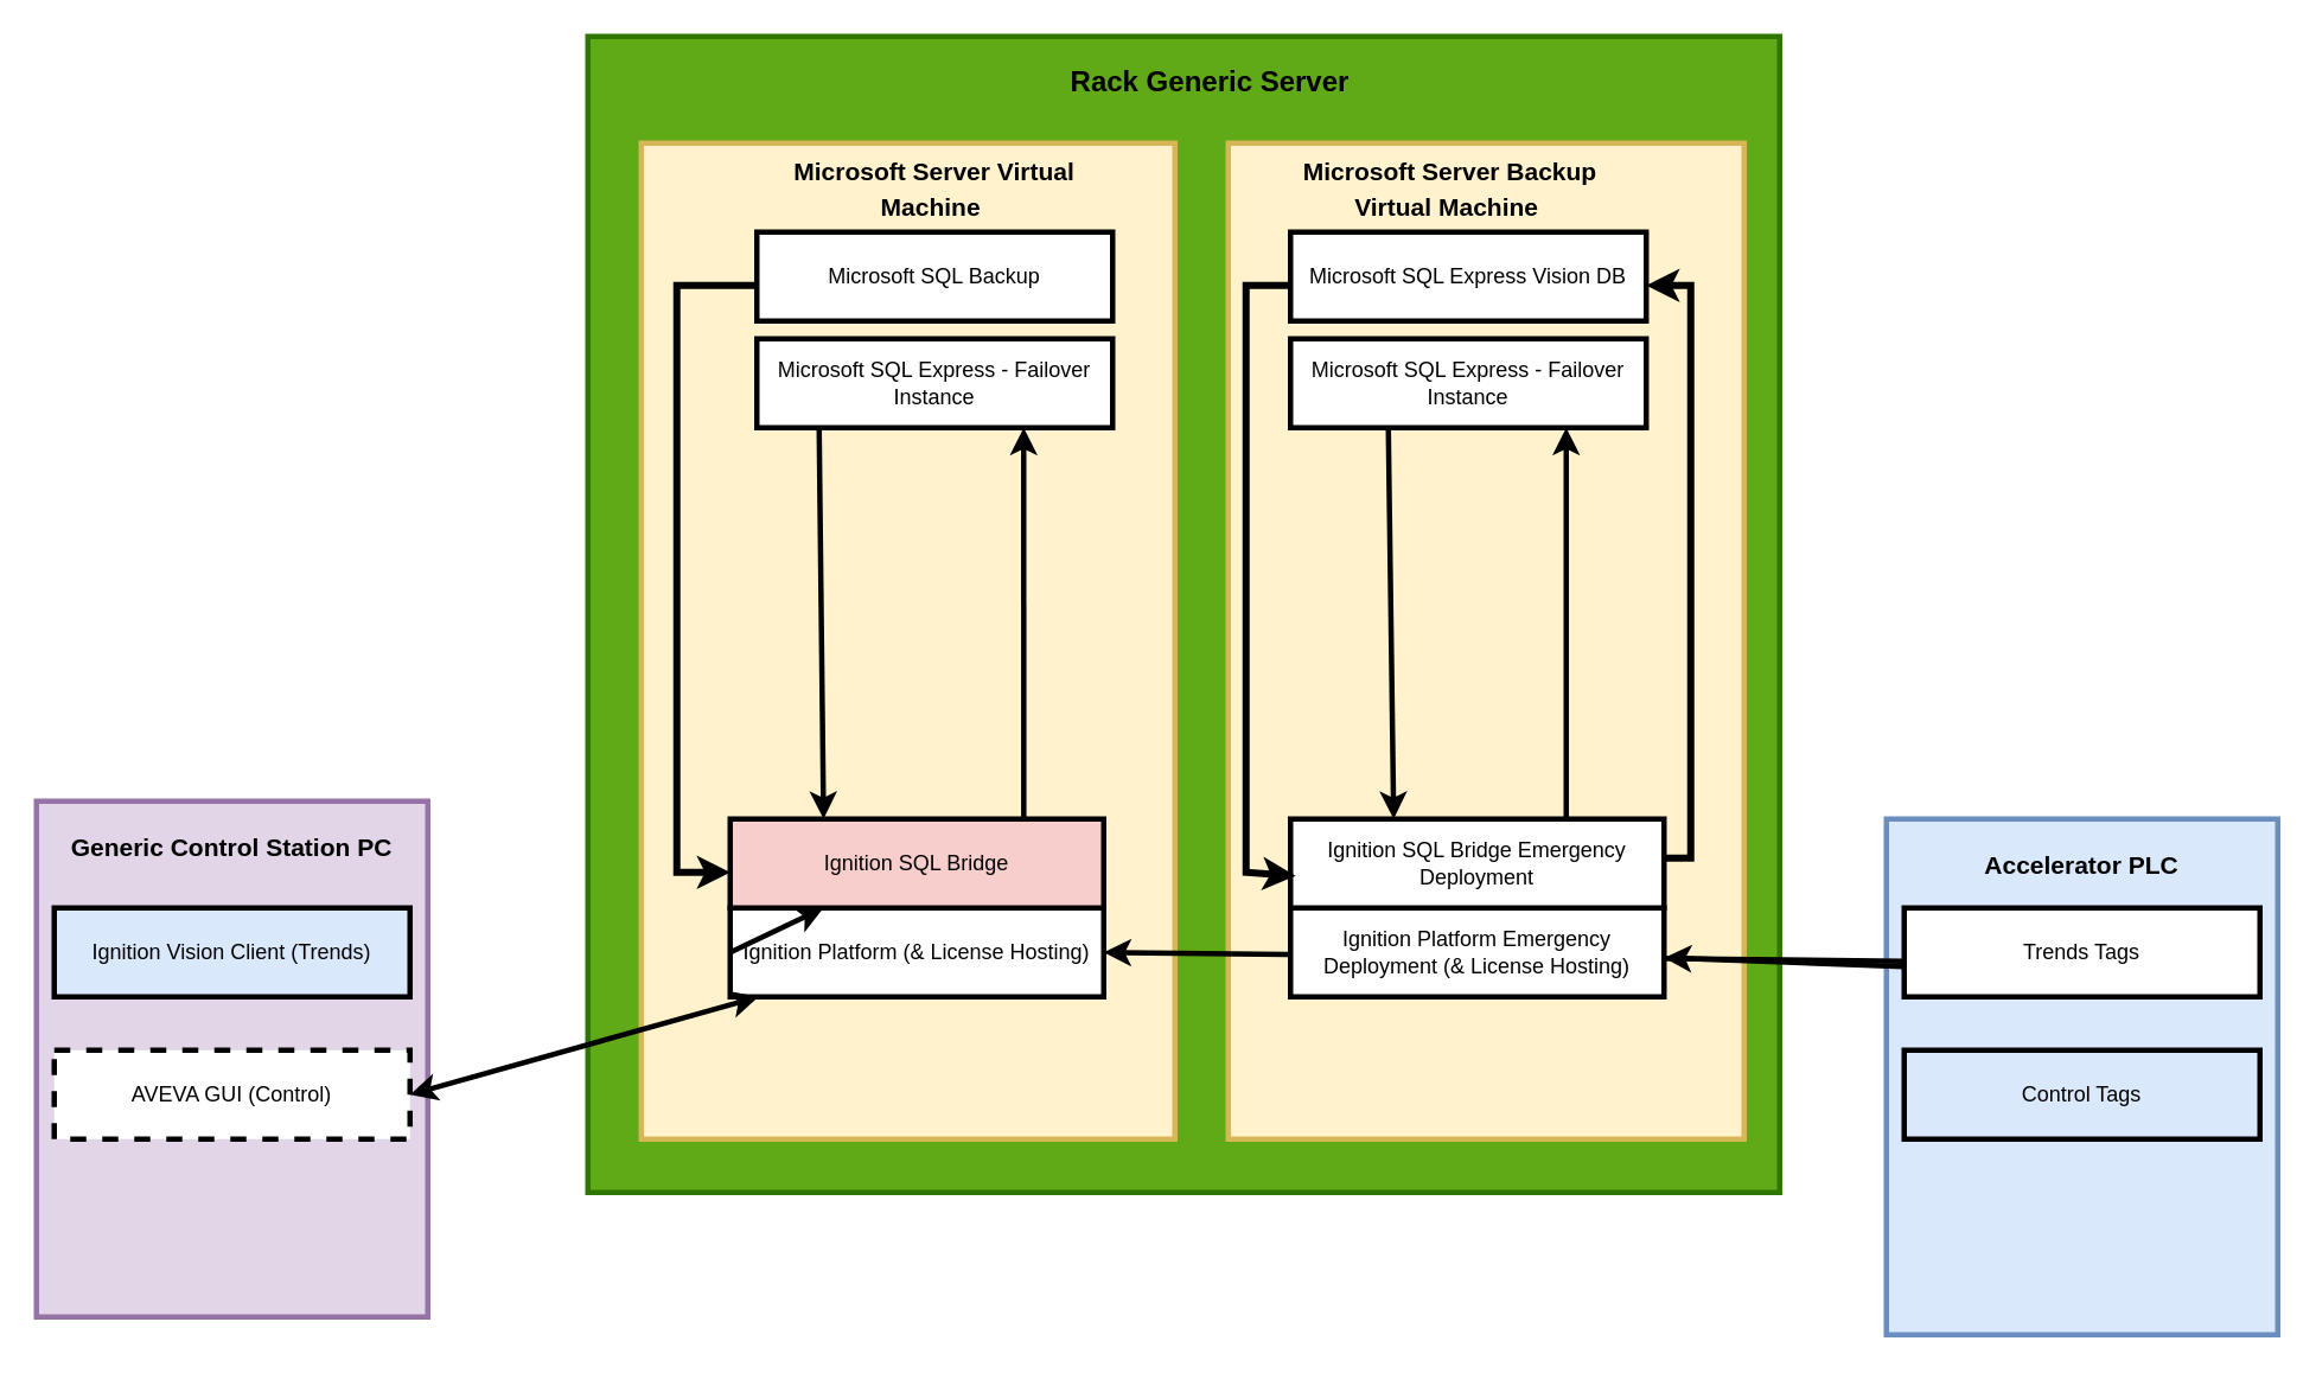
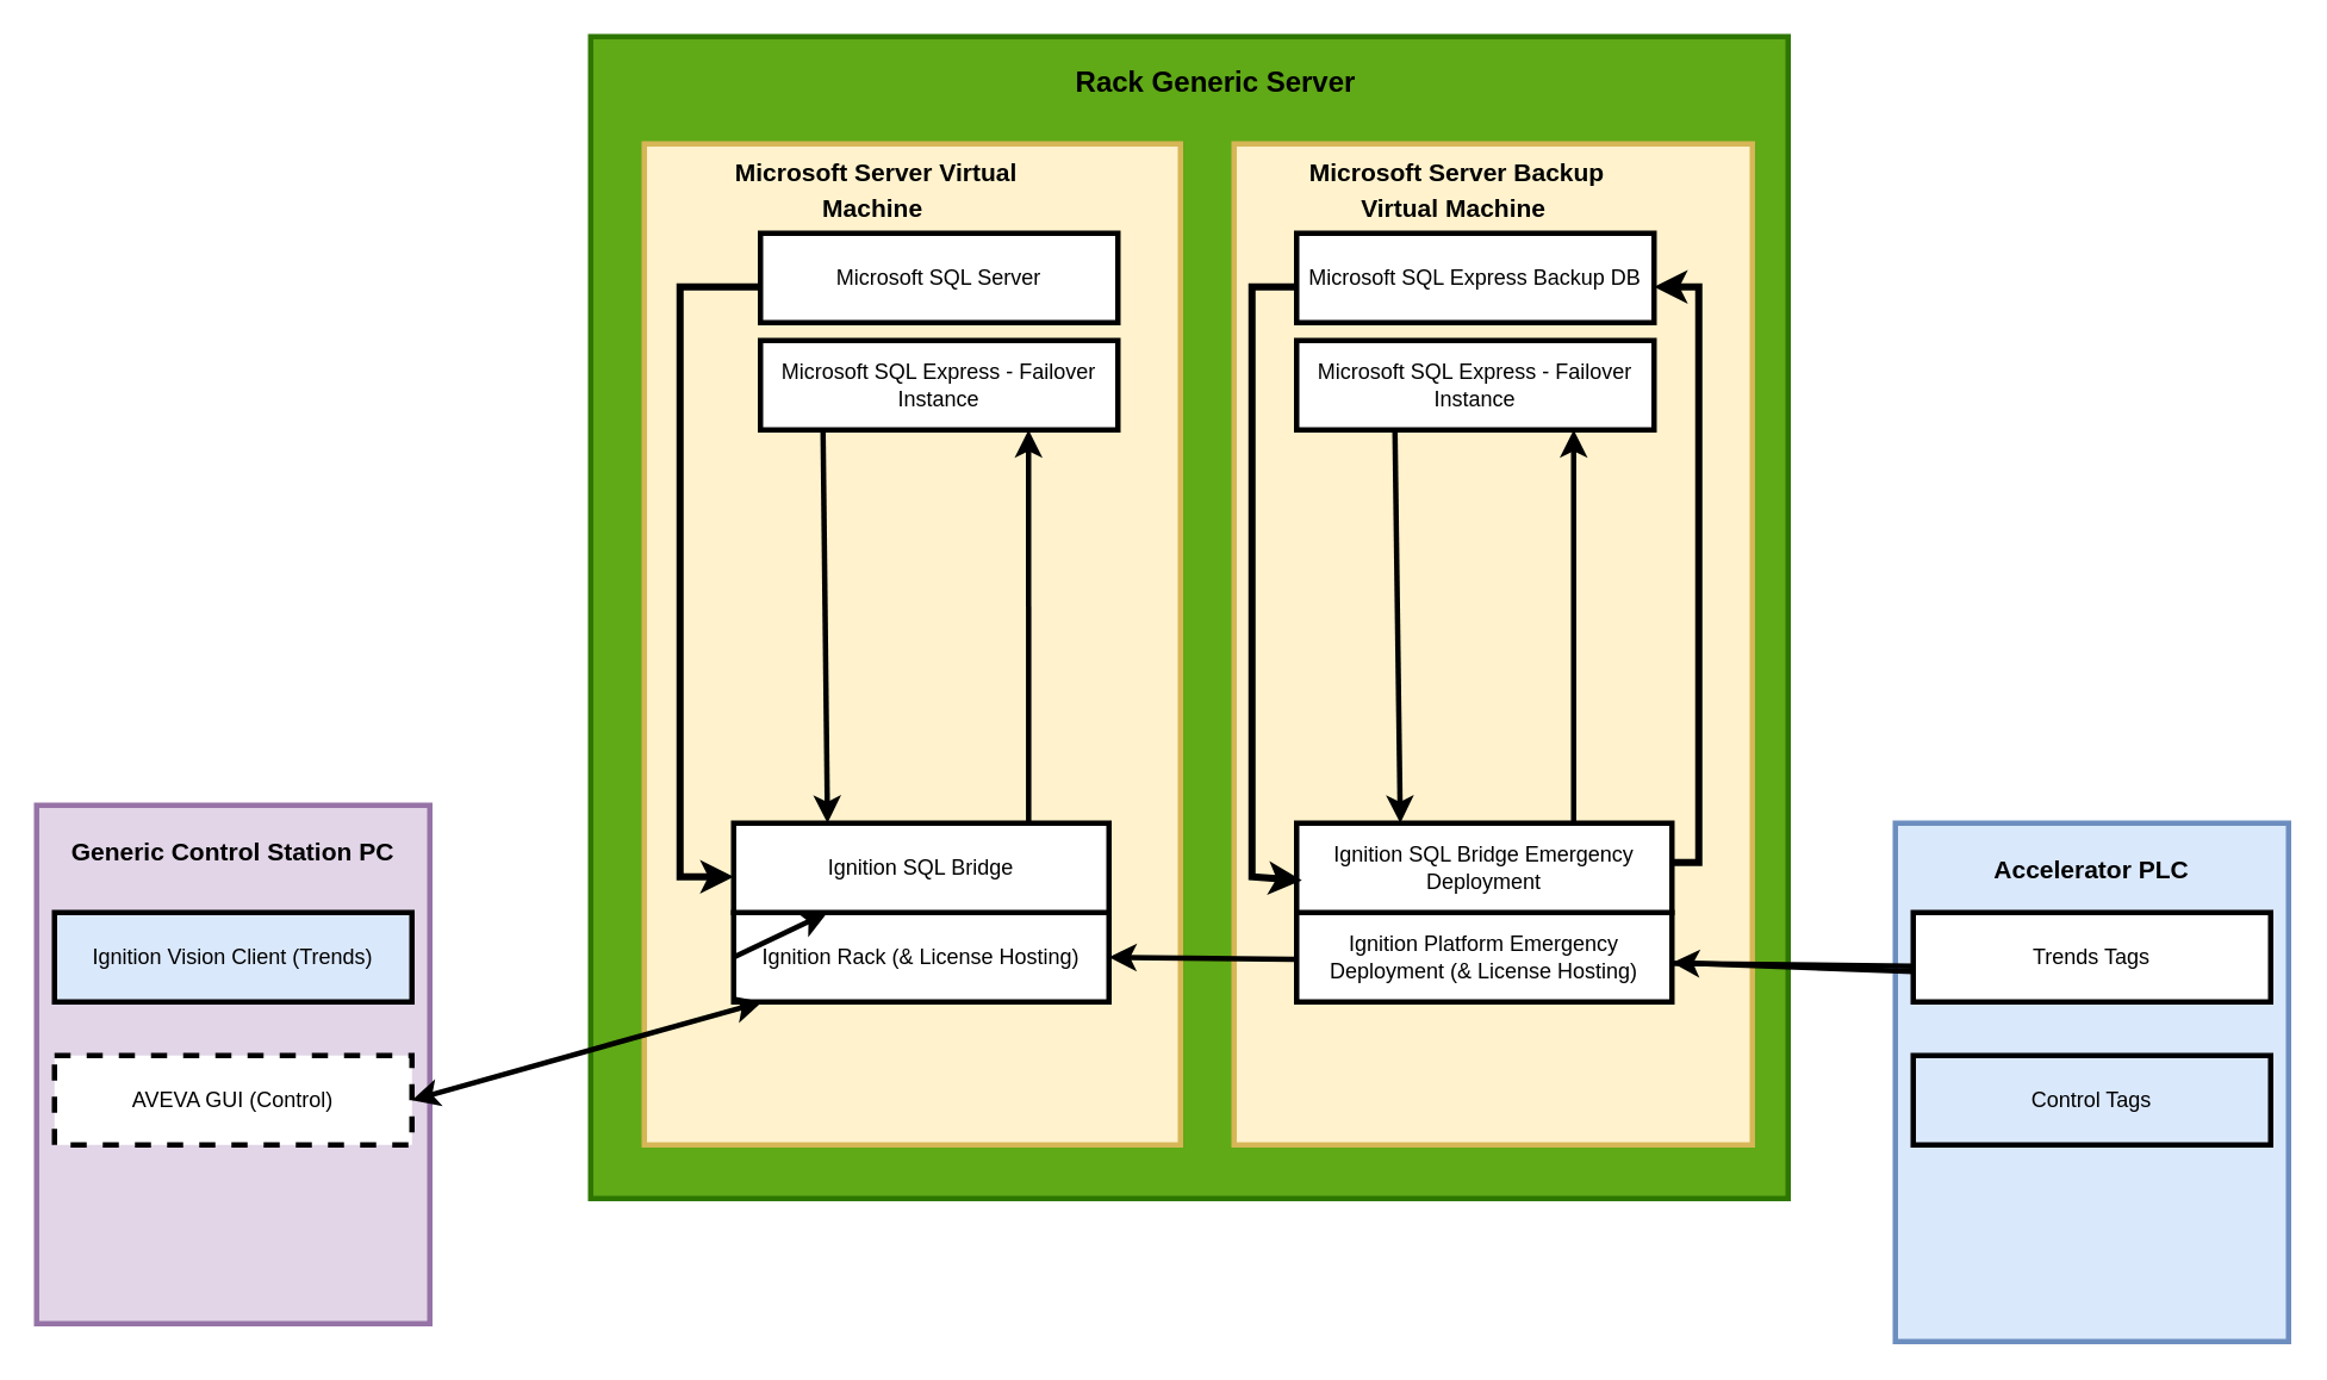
  <mxCell id="0" />
  <mxCell id="1" parent="0" />
  <mxCell id="2" value="" style="rounded=0;whiteSpace=wrap;html=1;fillColor=#60a917;fontColor=#ffffff;strokeColor=#2D7600;strokeWidth=3;" parent="1" vertex="1"><mxGeometry x="330" y="20" width="670" height="650" as="geometry" /></mxCell>
  <mxCell id="3" value="&lt;table&gt;&lt;tbody&gt;&lt;tr&gt;&lt;td&gt;&lt;br&gt;&lt;/td&gt;&lt;td&gt;&lt;br&gt;&lt;/td&gt;&lt;td&gt;&lt;br&gt;&lt;/td&gt;&lt;td&gt;&lt;br&gt;&lt;/td&gt;&lt;td&gt;&lt;br&gt;&lt;/td&gt;&lt;td&gt;&lt;br&gt;&lt;/td&gt;&lt;td&gt;&lt;br&gt;&lt;/td&gt;&lt;/tr&gt;&lt;/tbody&gt;&lt;/table&gt;" style="rounded=0;whiteSpace=wrap;html=1;fillColor=#fff2cc;strokeColor=#d6b656;strokeWidth=3;" parent="1" vertex="1"><mxGeometry x="360" y="80" width="300" height="560" as="geometry" /></mxCell>
  <mxCell id="4" value="" style="rounded=0;whiteSpace=wrap;html=1;fillColor=#fff2cc;strokeColor=#d6b656;strokeWidth=3;" parent="1" vertex="1"><mxGeometry x="690" y="80" width="290" height="560" as="geometry" /></mxCell>
- <mxCell id="5" value="Microsoft SQL Backup" style="rounded=0;whiteSpace=wrap;html=1;strokeWidth=3;" parent="1" vertex="1"><mxGeometry x="425" y="130" width="200" height="50" as="geometry" /></mxCell>
- <mxCell id="6" value="Ignition Platform (&amp;amp; License Hosting)" style="rounded=0;whiteSpace=wrap;html=1;strokeWidth=3;" parent="1" vertex="1"><mxGeometry x="410" y="510" width="210" height="50" as="geometry" /></mxCell>
- <mxCell id="7" value="Ignition SQL Bridge" style="rounded=0;whiteSpace=wrap;html=1;strokeWidth=3;fillColor=#f8cecc;" parent="1" vertex="1"><mxGeometry x="410" y="460" width="210" height="50" as="geometry" /></mxCell>
+ <mxCell id="5" value="Microsoft SQL Server" style="rounded=0;whiteSpace=wrap;html=1;strokeWidth=3;" parent="1" vertex="1"><mxGeometry x="425" y="130" width="200" height="50" as="geometry" /></mxCell>
+ <mxCell id="6" value="Ignition Rack (&amp;amp; License Hosting)" style="rounded=0;whiteSpace=wrap;html=1;strokeWidth=3;" parent="1" vertex="1"><mxGeometry x="410" y="510" width="210" height="50" as="geometry" /></mxCell>
+ <mxCell id="7" value="Ignition SQL Bridge" style="rounded=0;whiteSpace=wrap;html=1;strokeWidth=3;" parent="1" vertex="1"><mxGeometry x="410" y="460" width="210" height="50" as="geometry" /></mxCell>
  <mxCell id="8" value="Microsoft SQL Express - Failover Instance" style="rounded=0;whiteSpace=wrap;html=1;strokeWidth=3;" parent="1" vertex="1"><mxGeometry x="425" y="190" width="200" height="50" as="geometry" /></mxCell>
  <mxCell id="9" value="Rack Generic Server" style="text;html=1;strokeColor=none;fillColor=none;align=center;verticalAlign=middle;whiteSpace=wrap;rounded=0;fontStyle=1;fontSize=16;" parent="1" vertex="1"><mxGeometry x="580" y="30" width="200" height="30" as="geometry" /></mxCell>
- <mxCell id="10" value="&lt;font style=&quot;font-size: 14px;&quot;&gt;Microsoft Server Virtual Machine&amp;nbsp;&lt;/font&gt;" style="text;html=1;strokeColor=none;fillColor=none;align=center;verticalAlign=middle;whiteSpace=wrap;rounded=0;fontStyle=1;fontSize=16;" parent="1" vertex="1"><mxGeometry x="425" y="90" width="200" height="30" as="geometry" /></mxCell>
+ <mxCell id="10" value="&lt;font style=&quot;font-size: 14px;&quot;&gt;Microsoft Server Virtual Machine&amp;nbsp;&lt;/font&gt;" style="text;html=1;strokeColor=none;fillColor=none;align=center;verticalAlign=middle;whiteSpace=wrap;rounded=0;fontStyle=1;fontSize=16;" parent="1" vertex="1"><mxGeometry x="390" y="90" width="200" height="30" as="geometry" /></mxCell>
  <mxCell id="11" value="&lt;font style=&quot;font-size: 14px;&quot;&gt;Microsoft Server Backup Virtual Machine&amp;nbsp;&lt;/font&gt;" style="text;html=1;strokeColor=none;fillColor=none;align=center;verticalAlign=middle;whiteSpace=wrap;rounded=0;fontStyle=1;fontSize=16;" parent="1" vertex="1"><mxGeometry x="715" y="90" width="200" height="30" as="geometry" /></mxCell>
- <mxCell id="12" value="Microsoft SQL Express Vision DB" style="rounded=0;whiteSpace=wrap;html=1;strokeWidth=3;" parent="1" vertex="1"><mxGeometry x="725" y="130" width="200" height="50" as="geometry" /></mxCell>
+ <mxCell id="12" value="Microsoft SQL Express Backup DB" style="rounded=0;whiteSpace=wrap;html=1;strokeWidth=3;" parent="1" vertex="1"><mxGeometry x="725" y="130" width="200" height="50" as="geometry" /></mxCell>
  <mxCell id="13" value="" style="endArrow=classic;html=1;rounded=0;strokeWidth=4;" parent="1" edge="1"><mxGeometry width="50" height="50" relative="1" as="geometry"><mxPoint x="425" y="160" as="sourcePoint" /><mxPoint x="410" y="490" as="targetPoint" /><Array as="points"><mxPoint x="380" y="160" /><mxPoint x="380" y="490" /></Array></mxGeometry></mxCell>
  <mxCell id="14" value="" style="endArrow=classic;html=1;rounded=0;entryX=0.75;entryY=1;entryDx=0;entryDy=0;strokeWidth=3;exitX=0.786;exitY=0;exitDx=0;exitDy=0;exitPerimeter=0;" parent="1" source="7" target="8" edge="1"><mxGeometry width="50" height="50" relative="1" as="geometry"><mxPoint x="575" y="450" as="sourcePoint" /><mxPoint x="620" y="370" as="targetPoint" /></mxGeometry></mxCell>
  <mxCell id="15" value="" style="endArrow=classic;html=1;rounded=0;strokeWidth=3;entryX=0.25;entryY=0;entryDx=0;entryDy=0;" parent="1" target="7" edge="1"><mxGeometry width="50" height="50" relative="1" as="geometry"><mxPoint x="460" y="240" as="sourcePoint" /><mxPoint x="467.5" y="430" as="targetPoint" /></mxGeometry></mxCell>
  <mxCell id="16" value="" style="group" parent="1" vertex="1" connectable="0"><mxGeometry x="20" y="450" width="220" height="290" as="geometry" /></mxCell>
  <mxCell id="17" value="" style="rounded=0;whiteSpace=wrap;html=1;fillColor=#e1d5e7;strokeColor=#9673a6;strokeWidth=3;" parent="16" vertex="1"><mxGeometry width="220" height="290" as="geometry" /></mxCell>
  <mxCell id="18" value="Ignition Vision Client (Trends)" style="rounded=0;whiteSpace=wrap;html=1;strokeWidth=3;fillColor=#dae8fc;" parent="16" vertex="1"><mxGeometry x="10" y="60" width="200" height="50" as="geometry" /></mxCell>
  <mxCell id="19" value="AVEVA GUI (Control)" style="rounded=0;whiteSpace=wrap;html=1;strokeWidth=3;dashed=1;" parent="16" vertex="1"><mxGeometry x="10" y="140" width="200" height="50" as="geometry" /></mxCell>
  <mxCell id="20" value="&lt;font style=&quot;font-size: 14px;&quot;&gt;Generic Control Station PC&lt;/font&gt;" style="text;html=1;strokeColor=none;fillColor=none;align=center;verticalAlign=middle;whiteSpace=wrap;rounded=0;fontStyle=1;fontSize=16;" parent="16" vertex="1"><mxGeometry x="10" y="10" width="200" height="30" as="geometry" /></mxCell>
  <mxCell id="21" value="" style="group" parent="1" vertex="1" connectable="0"><mxGeometry x="1060" y="460" width="220" height="290" as="geometry" /></mxCell>
  <mxCell id="22" value="" style="rounded=0;whiteSpace=wrap;html=1;fillColor=#dae8fc;strokeColor=#6c8ebf;strokeWidth=3;" parent="21" vertex="1"><mxGeometry width="220" height="290" as="geometry" /></mxCell>
  <mxCell id="23" value="Control Tags" style="rounded=0;whiteSpace=wrap;html=1;strokeWidth=3;fillColor=#dae8fc;" parent="21" vertex="1"><mxGeometry x="10" y="130" width="200" height="50" as="geometry" /></mxCell>
  <mxCell id="24" value="Trends Tags" style="rounded=0;whiteSpace=wrap;html=1;strokeWidth=3;" parent="21" vertex="1"><mxGeometry x="10" y="50" width="200" height="50" as="geometry" /></mxCell>
  <mxCell id="25" value="&lt;font style=&quot;font-size: 14px;&quot;&gt;Accelerator PLC&lt;/font&gt;" style="text;html=1;strokeColor=none;fillColor=none;align=center;verticalAlign=middle;whiteSpace=wrap;rounded=0;fontStyle=1;fontSize=16;" parent="21" vertex="1"><mxGeometry x="10" y="10" width="200" height="30" as="geometry" /></mxCell>
  <mxCell id="26" value="" style="endArrow=classic;html=1;rounded=0;entryX=1;entryY=0.5;entryDx=0;entryDy=0;strokeWidth=3;" parent="21" target="6" edge="1"><mxGeometry width="50" height="50" relative="1" as="geometry"><mxPoint x="10" y="80" as="sourcePoint" /><mxPoint x="60" y="30" as="targetPoint" /></mxGeometry></mxCell>
  <mxCell id="27" value="" style="endArrow=classic;html=1;rounded=0;exitX=0;exitY=0.5;exitDx=0;exitDy=0;strokeWidth=3;" parent="1" source="6" target="7" edge="1"><mxGeometry width="50" height="50" relative="1" as="geometry"><mxPoint x="420" y="500" as="sourcePoint" /><mxPoint x="470" y="450" as="targetPoint" /></mxGeometry></mxCell>
  <mxCell id="28" value="" style="endArrow=classic;startArrow=classic;html=1;rounded=0;exitX=1;exitY=0.5;exitDx=0;exitDy=0;strokeWidth=3;" parent="1" source="19" target="6" edge="1"><mxGeometry width="50" height="50" relative="1" as="geometry"><mxPoint x="655" y="630" as="sourcePoint" /><mxPoint x="705" y="580" as="targetPoint" /></mxGeometry></mxCell>
  <mxCell id="29" value="Ignition Platform Emergency Deployment (&amp;amp; License Hosting)" style="rounded=0;whiteSpace=wrap;html=1;strokeWidth=3;" parent="1" vertex="1"><mxGeometry x="725" y="510" width="210" height="50" as="geometry" /></mxCell>
  <mxCell id="30" value="Ignition SQL Bridge Emergency Deployment" style="rounded=0;whiteSpace=wrap;html=1;strokeWidth=3;" parent="1" vertex="1"><mxGeometry x="725" y="460" width="210" height="50" as="geometry" /></mxCell>
  <mxCell id="31" value="" style="endArrow=classic;html=1;rounded=0;strokeWidth=4;exitX=1;exitY=0.5;exitDx=0;exitDy=0;entryX=1;entryY=0.75;entryDx=0;entryDy=0;" parent="1" edge="1"><mxGeometry width="50" height="50" relative="1" as="geometry"><mxPoint x="935" y="481.92" as="sourcePoint" /><mxPoint x="925" y="160" as="targetPoint" /><Array as="points"><mxPoint x="950" y="482" /><mxPoint x="950" y="160" /></Array></mxGeometry></mxCell>
  <mxCell id="32" value="" style="endArrow=classic;html=1;rounded=0;strokeWidth=3;entryX=1;entryY=0.5;entryDx=0;entryDy=0;" parent="1" edge="1"><mxGeometry width="50" height="50" relative="1" as="geometry"><mxPoint x="1070" y="543" as="sourcePoint" /><mxPoint x="935" y="538" as="targetPoint" /><Array as="points" /></mxGeometry></mxCell>
  <mxCell id="33" value="" style="endArrow=classic;html=1;rounded=0;strokeWidth=4;entryX=0.014;entryY=0.64;entryDx=0;entryDy=0;entryPerimeter=0;" parent="1" target="30" edge="1"><mxGeometry width="50" height="50" relative="1" as="geometry"><mxPoint x="725" y="160" as="sourcePoint" /><mxPoint x="710" y="490" as="targetPoint" /><Array as="points"><mxPoint x="700" y="160" /><mxPoint x="700" y="490" /></Array></mxGeometry></mxCell>
  <mxCell id="34" value="Microsoft SQL Express - Failover Instance" style="rounded=0;whiteSpace=wrap;html=1;strokeWidth=3;" parent="1" vertex="1"><mxGeometry x="725" y="190" width="200" height="50" as="geometry" /></mxCell>
  <mxCell id="35" value="" style="endArrow=classic;html=1;rounded=0;strokeWidth=3;entryX=0.25;entryY=0;entryDx=0;entryDy=0;" parent="1" edge="1"><mxGeometry width="50" height="50" relative="1" as="geometry"><mxPoint x="780" y="240" as="sourcePoint" /><mxPoint x="783" y="460" as="targetPoint" /></mxGeometry></mxCell>
  <mxCell id="36" value="" style="endArrow=classic;html=1;rounded=0;entryX=0.75;entryY=1;entryDx=0;entryDy=0;strokeWidth=3;exitX=0.786;exitY=0;exitDx=0;exitDy=0;exitPerimeter=0;" parent="1" edge="1"><mxGeometry width="50" height="50" relative="1" as="geometry"><mxPoint x="880" y="460" as="sourcePoint" /><mxPoint x="880" y="240" as="targetPoint" /></mxGeometry></mxCell>
